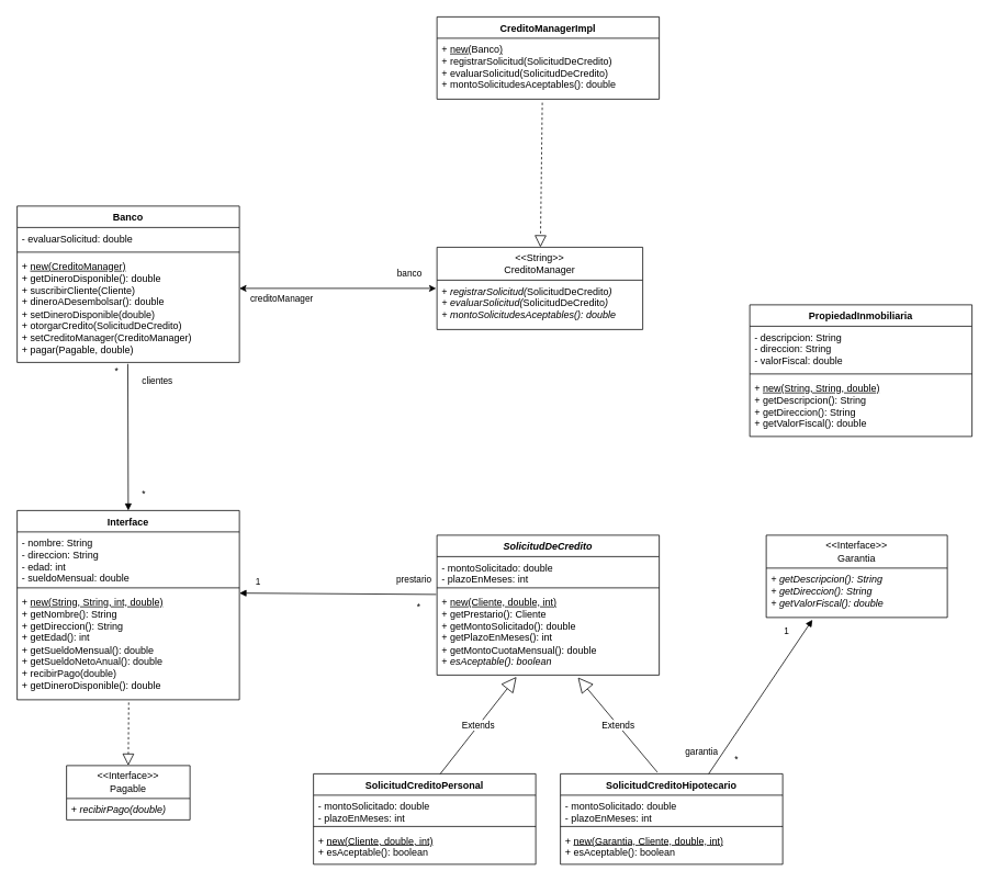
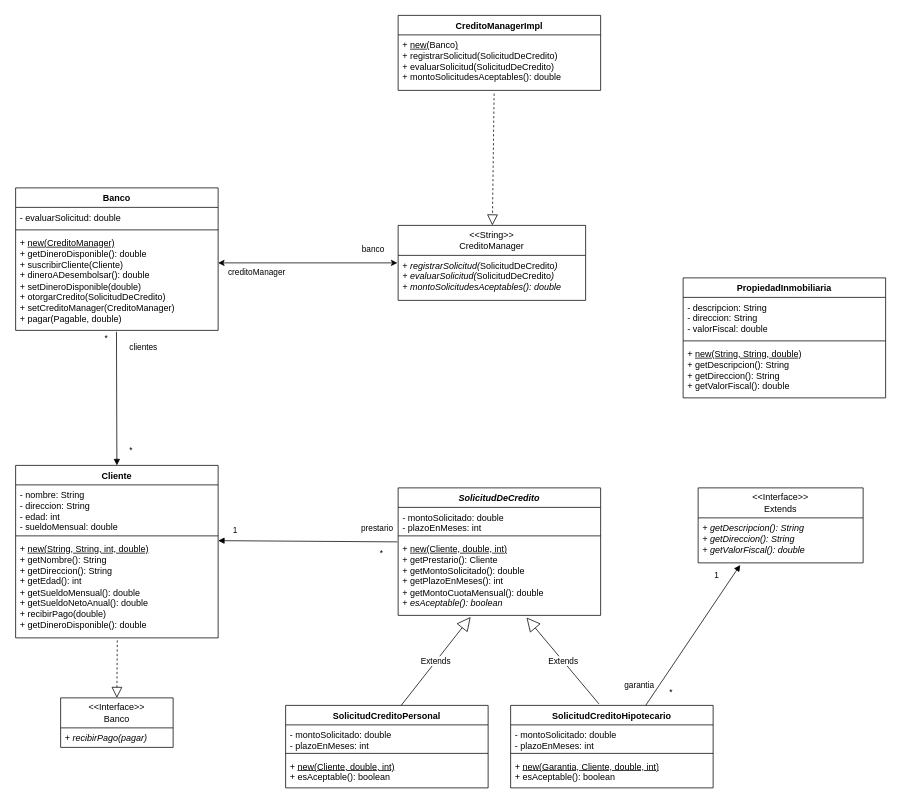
  <mxCell id="0" />
  <mxCell id="1" parent="0" />
  <mxCell id="2" value="Banco" style="swimlane;fontStyle=1;align=center;verticalAlign=top;childLayout=stackLayout;horizontal=1;startSize=26;horizontalStack=0;resizeParent=1;resizeParentMax=0;resizeLast=0;collapsible=1;marginBottom=0;whiteSpace=wrap;html=1;" parent="1" vertex="1"><mxGeometry x="20" y="250" width="270" height="190" as="geometry" /></mxCell>
  <mxCell id="3" value="- evaluarSolicitud: double" style="text;strokeColor=none;fillColor=none;align=left;verticalAlign=top;spacingLeft=4;spacingRight=4;overflow=hidden;rotatable=0;points=[[0,0.5],[1,0.5]];portConstraint=eastwest;whiteSpace=wrap;html=1;" parent="2" vertex="1"><mxGeometry y="26" width="270" height="26" as="geometry" /></mxCell>
  <mxCell id="4" value="" style="line;strokeWidth=1;fillColor=none;align=left;verticalAlign=middle;spacingTop=-1;spacingLeft=3;spacingRight=3;rotatable=0;labelPosition=right;points=[];portConstraint=eastwest;strokeColor=inherit;" parent="2" vertex="1"><mxGeometry y="52" width="270" height="8" as="geometry" /></mxCell>
  <mxCell id="5" value="+ &lt;u&gt;new(CreditoManager)&lt;/u&gt;&lt;br&gt;+ getDineroDisponible(): double&lt;br&gt;+ suscribirCliente(Cliente)&lt;br&gt;+ dineroADesembolsar(): double&lt;br&gt;+ setDineroDisponible(double)&lt;br&gt;+ otorgarCredito(SolicitudDeCredito)&lt;br&gt;+ setCreditoManager(CreditoManager)&lt;br&gt;+ pagar(Pagable, double)" style="text;strokeColor=none;fillColor=none;align=left;verticalAlign=top;spacingLeft=4;spacingRight=4;overflow=hidden;rotatable=0;points=[[0,0.5],[1,0.5]];portConstraint=eastwest;whiteSpace=wrap;html=1;" parent="2" vertex="1"><mxGeometry y="60" width="270" height="130" as="geometry" /></mxCell>
- <mxCell id="6" value="Interface" style="swimlane;fontStyle=1;align=center;verticalAlign=top;childLayout=stackLayout;horizontal=1;startSize=26;horizontalStack=0;resizeParent=1;resizeParentMax=0;resizeLast=0;collapsible=1;marginBottom=0;whiteSpace=wrap;html=1;" parent="1" vertex="1"><mxGeometry x="20" y="620" width="270" height="230" as="geometry" /></mxCell>
+ <mxCell id="6" value="Cliente" style="swimlane;fontStyle=1;align=center;verticalAlign=top;childLayout=stackLayout;horizontal=1;startSize=26;horizontalStack=0;resizeParent=1;resizeParentMax=0;resizeLast=0;collapsible=1;marginBottom=0;whiteSpace=wrap;html=1;" parent="1" vertex="1"><mxGeometry x="20" y="620" width="270" height="230" as="geometry" /></mxCell>
  <mxCell id="7" value="- nombre: String&lt;br&gt;- direccion: String&lt;br&gt;- edad: int&lt;br&gt;- sueldoMensual: double" style="text;strokeColor=none;fillColor=none;align=left;verticalAlign=top;spacingLeft=4;spacingRight=4;overflow=hidden;rotatable=0;points=[[0,0.5],[1,0.5]];portConstraint=eastwest;whiteSpace=wrap;html=1;" parent="6" vertex="1"><mxGeometry y="26" width="270" height="64" as="geometry" /></mxCell>
  <mxCell id="8" value="" style="line;strokeWidth=1;fillColor=none;align=left;verticalAlign=middle;spacingTop=-1;spacingLeft=3;spacingRight=3;rotatable=0;labelPosition=right;points=[];portConstraint=eastwest;strokeColor=inherit;" parent="6" vertex="1"><mxGeometry y="90" width="270" height="8" as="geometry" /></mxCell>
  <mxCell id="9" value="+ &lt;u&gt;new(String, String, int, double)&lt;br&gt;&lt;/u&gt;+ getNombre(): String&lt;br&gt;+ getDireccion(): String&lt;br&gt;+ getEdad(): int&lt;br&gt;+ getSueldoMensual(): double&lt;br&gt;+ getSueldoNetoAnual(): double&lt;br&gt;+ recibirPago(double)&lt;br&gt;+ getDineroDisponible(): double" style="text;strokeColor=none;fillColor=none;align=left;verticalAlign=top;spacingLeft=4;spacingRight=4;overflow=hidden;rotatable=0;points=[[0,0.5],[1,0.5]];portConstraint=eastwest;whiteSpace=wrap;html=1;" parent="6" vertex="1"><mxGeometry y="98" width="270" height="132" as="geometry" /></mxCell>
- <mxCell id="10" value="&amp;lt;&amp;lt;Interface&amp;gt;&amp;gt;&lt;br&gt;Pagable" style="swimlane;fontStyle=0;childLayout=stackLayout;horizontal=1;startSize=40;fillColor=none;horizontalStack=0;resizeParent=1;resizeParentMax=0;resizeLast=0;collapsible=1;marginBottom=0;whiteSpace=wrap;html=1;" parent="1" vertex="1"><mxGeometry x="80" y="930" width="150" height="66" as="geometry" /></mxCell>
- <mxCell id="11" value="+ &lt;i&gt;recibirPago(double)&lt;/i&gt;" style="text;strokeColor=none;fillColor=none;align=left;verticalAlign=top;spacingLeft=4;spacingRight=4;overflow=hidden;rotatable=0;points=[[0,0.5],[1,0.5]];portConstraint=eastwest;whiteSpace=wrap;html=1;" parent="10" vertex="1"><mxGeometry y="40" width="150" height="26" as="geometry" /></mxCell>
+ <mxCell id="10" value="&amp;lt;&amp;lt;Interface&amp;gt;&amp;gt;&lt;br&gt;Banco" style="swimlane;fontStyle=0;childLayout=stackLayout;horizontal=1;startSize=40;fillColor=none;horizontalStack=0;resizeParent=1;resizeParentMax=0;resizeLast=0;collapsible=1;marginBottom=0;whiteSpace=wrap;html=1;" parent="1" vertex="1"><mxGeometry x="80" y="930" width="150" height="66" as="geometry" /></mxCell>
+ <mxCell id="11" value="+ &lt;i&gt;recibirPago(pagar)&lt;/i&gt;" style="text;strokeColor=none;fillColor=none;align=left;verticalAlign=top;spacingLeft=4;spacingRight=4;overflow=hidden;rotatable=0;points=[[0,0.5],[1,0.5]];portConstraint=eastwest;whiteSpace=wrap;html=1;" parent="10" vertex="1"><mxGeometry y="40" width="150" height="26" as="geometry" /></mxCell>
  <mxCell id="12" value="" style="endArrow=block;dashed=1;endFill=0;endSize=12;html=1;rounded=0;exitX=0.502;exitY=1.025;exitDx=0;exitDy=0;exitPerimeter=0;entryX=0.5;entryY=0;entryDx=0;entryDy=0;" parent="1" source="9" target="10" edge="1"><mxGeometry width="160" relative="1" as="geometry"><mxPoint x="160" y="1040" as="sourcePoint" /><mxPoint x="320" y="1040" as="targetPoint" /></mxGeometry></mxCell>
  <mxCell id="13" value="clientes" style="endArrow=block;endFill=1;html=1;align=left;verticalAlign=top;rounded=0;entryX=0.5;entryY=0;entryDx=0;entryDy=0;exitX=0.498;exitY=1.014;exitDx=0;exitDy=0;exitPerimeter=0;" parent="1" source="5" target="6" edge="1"><mxGeometry x="-0.911" y="16" relative="1" as="geometry"><mxPoint x="190" y="450" as="sourcePoint" /><mxPoint x="350" y="450" as="targetPoint" /><mxPoint as="offset" /></mxGeometry></mxCell>
  <mxCell id="14" value="*" style="edgeLabel;resizable=0;html=1;align=left;verticalAlign=bottom;" parent="13" connectable="0" vertex="1"><mxGeometry x="-1" relative="1" as="geometry"><mxPoint x="16" y="166" as="offset" /></mxGeometry></mxCell>
  <mxCell id="15" value="&amp;lt;&amp;lt;String&amp;gt;&amp;gt;&lt;br&gt;CreditoManager" style="swimlane;fontStyle=0;childLayout=stackLayout;horizontal=1;startSize=40;fillColor=none;horizontalStack=0;resizeParent=1;resizeParentMax=0;resizeLast=0;collapsible=1;marginBottom=0;whiteSpace=wrap;html=1;" parent="1" vertex="1"><mxGeometry x="530" y="300" width="250" height="100" as="geometry" /></mxCell>
  <mxCell id="16" value="+ &lt;i&gt;registrarSolicitud(&lt;/i&gt;SolicitudDeCredito&lt;i style=&quot;background-color: initial;&quot;&gt;)&lt;/i&gt;&lt;br&gt;&lt;i&gt;+ evaluarSolicitud(&lt;/i&gt;SolicitudDeCredito&lt;i style=&quot;background-color: initial;&quot;&gt;)&lt;br&gt;+ montoSolicitudesAceptables(): double&lt;br&gt;&lt;/i&gt;" style="text;strokeColor=none;fillColor=none;align=left;verticalAlign=top;spacingLeft=4;spacingRight=4;overflow=hidden;rotatable=0;points=[[0,0.5],[1,0.5]];portConstraint=eastwest;whiteSpace=wrap;html=1;" parent="15" vertex="1"><mxGeometry y="40" width="250" height="60" as="geometry" /></mxCell>
  <mxCell id="17" value="CreditoManagerImpl" style="swimlane;fontStyle=1;align=center;verticalAlign=top;childLayout=stackLayout;horizontal=1;startSize=26;horizontalStack=0;resizeParent=1;resizeParentMax=0;resizeLast=0;collapsible=1;marginBottom=0;whiteSpace=wrap;html=1;" parent="1" vertex="1"><mxGeometry x="530" y="20" width="270" height="100" as="geometry" /></mxCell>
  <mxCell id="18" value="+ &lt;u&gt;new(&lt;/u&gt;Banco&lt;u style=&quot;background-color: initial;&quot;&gt;)&lt;/u&gt;&lt;br&gt;+&amp;nbsp;registrarSolicitud(SolicitudDeCredito&lt;span style=&quot;background-color: initial;&quot;&gt;)&lt;/span&gt;&lt;br&gt;+ evaluarSolicitud(SolicitudDeCredito)&lt;br&gt;+ montoSolicitudesAceptables(): double&lt;br&gt;&lt;span style=&quot;background-color: initial;&quot;&gt;&lt;br&gt;&lt;/span&gt;" style="text;strokeColor=none;fillColor=none;align=left;verticalAlign=top;spacingLeft=4;spacingRight=4;overflow=hidden;rotatable=0;points=[[0,0.5],[1,0.5]];portConstraint=eastwest;whiteSpace=wrap;html=1;" parent="17" vertex="1"><mxGeometry y="26" width="270" height="74" as="geometry" /></mxCell>
  <mxCell id="19" value="" style="endArrow=classic;html=1;rounded=0;endFill=1;startArrow=classic;startFill=1;" parent="1" edge="1"><mxGeometry relative="1" as="geometry"><mxPoint x="290" y="350" as="sourcePoint" /><mxPoint x="529" y="350" as="targetPoint" /></mxGeometry></mxCell>
  <mxCell id="20" value="banco" style="edgeLabel;resizable=0;html=1;align=left;verticalAlign=bottom;" parent="19" connectable="0" vertex="1"><mxGeometry x="-1" relative="1" as="geometry"><mxPoint x="190" y="-10" as="offset" /></mxGeometry></mxCell>
  <mxCell id="21" value="creditoManager" style="edgeLabel;resizable=0;html=1;align=right;verticalAlign=bottom;" parent="19" connectable="0" vertex="1"><mxGeometry x="1" relative="1" as="geometry"><mxPoint x="-149" y="20" as="offset" /></mxGeometry></mxCell>
  <mxCell id="22" value="" style="endArrow=block;dashed=1;endFill=0;endSize=12;html=1;rounded=0;exitX=0.474;exitY=1.058;exitDx=0;exitDy=0;exitPerimeter=0;" parent="1" source="18" target="15" edge="1"><mxGeometry width="160" relative="1" as="geometry"><mxPoint x="500" y="120" as="sourcePoint" /><mxPoint x="665" y="140" as="targetPoint" /></mxGeometry></mxCell>
  <mxCell id="23" value="&lt;i&gt;SolicitudDeCredito&lt;/i&gt;" style="swimlane;fontStyle=1;align=center;verticalAlign=top;childLayout=stackLayout;horizontal=1;startSize=26;horizontalStack=0;resizeParent=1;resizeParentMax=0;resizeLast=0;collapsible=1;marginBottom=0;whiteSpace=wrap;html=1;" parent="1" vertex="1"><mxGeometry x="530" y="650" width="270" height="170" as="geometry" /></mxCell>
  <mxCell id="24" value="- montoSolicitado: double&lt;br&gt;- plazoEnMeses: int" style="text;strokeColor=none;fillColor=none;align=left;verticalAlign=top;spacingLeft=4;spacingRight=4;overflow=hidden;rotatable=0;points=[[0,0.5],[1,0.5]];portConstraint=eastwest;whiteSpace=wrap;html=1;" parent="23" vertex="1"><mxGeometry y="26" width="270" height="34" as="geometry" /></mxCell>
  <mxCell id="25" value="" style="line;strokeWidth=1;fillColor=none;align=left;verticalAlign=middle;spacingTop=-1;spacingLeft=3;spacingRight=3;rotatable=0;labelPosition=right;points=[];portConstraint=eastwest;strokeColor=inherit;" parent="23" vertex="1"><mxGeometry y="60" width="270" height="8" as="geometry" /></mxCell>
  <mxCell id="26" value="+ &lt;u&gt;new(Cliente, double, int)&lt;/u&gt;&lt;br&gt;+ getPrestario(): Cliente&lt;br&gt;+ getMontoSolicitado(): double&lt;br&gt;+ getPlazoEnMeses(): int&lt;br&gt;+ getMontoCuotaMensual(): double&lt;br&gt;+ &lt;i&gt;esAceptable(): boolean&lt;/i&gt;" style="text;strokeColor=none;fillColor=none;align=left;verticalAlign=top;spacingLeft=4;spacingRight=4;overflow=hidden;rotatable=0;points=[[0,0.5],[1,0.5]];portConstraint=eastwest;whiteSpace=wrap;html=1;" parent="23" vertex="1"><mxGeometry y="68" width="270" height="102" as="geometry" /></mxCell>
  <mxCell id="27" value="prestario" style="endArrow=block;endFill=1;html=1;align=left;verticalAlign=top;rounded=0;entryX=1;entryY=0.018;entryDx=0;entryDy=0;entryPerimeter=0;" parent="1" target="9" edge="1"><mxGeometry x="-0.578" y="-31" relative="1" as="geometry"><mxPoint x="529" y="722" as="sourcePoint" /><mxPoint x="300" y="710" as="targetPoint" /><mxPoint as="offset" /></mxGeometry></mxCell>
  <mxCell id="28" value="1" style="edgeLabel;resizable=0;html=1;align=left;verticalAlign=bottom;" parent="27" connectable="0" vertex="1"><mxGeometry x="-1" relative="1" as="geometry"><mxPoint x="-221" y="-8" as="offset" /></mxGeometry></mxCell>
  <mxCell id="29" value="*" style="edgeLabel;resizable=0;html=1;align=left;verticalAlign=bottom;" parent="1" connectable="0" vertex="1"><mxGeometry x="319.54" y="723.752" as="geometry"><mxPoint x="184" y="21" as="offset" /></mxGeometry></mxCell>
  <mxCell id="30" value="*" style="edgeLabel;resizable=0;html=1;align=left;verticalAlign=bottom;" parent="1" connectable="0" vertex="1"><mxGeometry x="150.46" y="607.68" as="geometry"><mxPoint x="-13" y="-149" as="offset" /></mxGeometry></mxCell>
  <mxCell id="31" value="SolicitudCreditoPersonal" style="swimlane;fontStyle=1;align=center;verticalAlign=top;childLayout=stackLayout;horizontal=1;startSize=26;horizontalStack=0;resizeParent=1;resizeParentMax=0;resizeLast=0;collapsible=1;marginBottom=0;whiteSpace=wrap;html=1;" parent="1" vertex="1"><mxGeometry x="380" y="940" width="270" height="110" as="geometry" /></mxCell>
  <mxCell id="32" value="- montoSolicitado: double&lt;br&gt;- plazoEnMeses: int" style="text;strokeColor=none;fillColor=none;align=left;verticalAlign=top;spacingLeft=4;spacingRight=4;overflow=hidden;rotatable=0;points=[[0,0.5],[1,0.5]];portConstraint=eastwest;whiteSpace=wrap;html=1;" parent="31" vertex="1"><mxGeometry y="26" width="270" height="34" as="geometry" /></mxCell>
  <mxCell id="33" value="" style="line;strokeWidth=1;fillColor=none;align=left;verticalAlign=middle;spacingTop=-1;spacingLeft=3;spacingRight=3;rotatable=0;labelPosition=right;points=[];portConstraint=eastwest;strokeColor=inherit;" parent="31" vertex="1"><mxGeometry y="60" width="270" height="8" as="geometry" /></mxCell>
  <mxCell id="34" value="+ &lt;u&gt;new(Cliente, double, int)&lt;/u&gt;&lt;br&gt;+ esAceptable(): boolean" style="text;strokeColor=none;fillColor=none;align=left;verticalAlign=top;spacingLeft=4;spacingRight=4;overflow=hidden;rotatable=0;points=[[0,0.5],[1,0.5]];portConstraint=eastwest;whiteSpace=wrap;html=1;" parent="31" vertex="1"><mxGeometry y="68" width="270" height="42" as="geometry" /></mxCell>
  <mxCell id="35" value="SolicitudCreditoHipotecario" style="swimlane;fontStyle=1;align=center;verticalAlign=top;childLayout=stackLayout;horizontal=1;startSize=26;horizontalStack=0;resizeParent=1;resizeParentMax=0;resizeLast=0;collapsible=1;marginBottom=0;whiteSpace=wrap;html=1;" parent="1" vertex="1"><mxGeometry x="680" y="940" width="270" height="110" as="geometry" /></mxCell>
  <mxCell id="36" value="- montoSolicitado: double&lt;br&gt;- plazoEnMeses: int" style="text;strokeColor=none;fillColor=none;align=left;verticalAlign=top;spacingLeft=4;spacingRight=4;overflow=hidden;rotatable=0;points=[[0,0.5],[1,0.5]];portConstraint=eastwest;whiteSpace=wrap;html=1;" parent="35" vertex="1"><mxGeometry y="26" width="270" height="34" as="geometry" /></mxCell>
  <mxCell id="37" value="" style="line;strokeWidth=1;fillColor=none;align=left;verticalAlign=middle;spacingTop=-1;spacingLeft=3;spacingRight=3;rotatable=0;labelPosition=right;points=[];portConstraint=eastwest;strokeColor=inherit;" parent="35" vertex="1"><mxGeometry y="60" width="270" height="8" as="geometry" /></mxCell>
  <mxCell id="38" value="+ &lt;u&gt;new(Garantia, Cliente, double, int)&lt;/u&gt;&lt;br&gt;+ esAceptable(): boolean" style="text;strokeColor=none;fillColor=none;align=left;verticalAlign=top;spacingLeft=4;spacingRight=4;overflow=hidden;rotatable=0;points=[[0,0.5],[1,0.5]];portConstraint=eastwest;whiteSpace=wrap;html=1;" parent="35" vertex="1"><mxGeometry y="68" width="270" height="42" as="geometry" /></mxCell>
  <mxCell id="39" value="Extends" style="endArrow=block;endSize=16;endFill=0;html=1;rounded=0;exitX=0.57;exitY=0.002;exitDx=0;exitDy=0;exitPerimeter=0;entryX=0.358;entryY=1.021;entryDx=0;entryDy=0;entryPerimeter=0;" parent="1" source="31" target="26" edge="1"><mxGeometry width="160" relative="1" as="geometry"><mxPoint x="600" y="920" as="sourcePoint" /><mxPoint x="760" y="920" as="targetPoint" /></mxGeometry></mxCell>
  <mxCell id="40" value="Extends" style="endArrow=block;endSize=16;endFill=0;html=1;rounded=0;exitX=0.436;exitY=-0.018;exitDx=0;exitDy=0;exitPerimeter=0;entryX=0.634;entryY=1.028;entryDx=0;entryDy=0;entryPerimeter=0;" parent="1" source="35" target="26" edge="1"><mxGeometry width="160" relative="1" as="geometry"><mxPoint x="544" y="950" as="sourcePoint" /><mxPoint x="621" y="834" as="targetPoint" /></mxGeometry></mxCell>
- <mxCell id="41" value="&amp;lt;&amp;lt;Interface&amp;gt;&amp;gt;&lt;br&gt;Garantia" style="swimlane;fontStyle=0;childLayout=stackLayout;horizontal=1;startSize=40;fillColor=none;horizontalStack=0;resizeParent=1;resizeParentMax=0;resizeLast=0;collapsible=1;marginBottom=0;whiteSpace=wrap;html=1;" parent="1" vertex="1"><mxGeometry x="930" y="650" width="220" height="100" as="geometry" /></mxCell>
+ <mxCell id="41" value="&amp;lt;&amp;lt;Interface&amp;gt;&amp;gt;&lt;br&gt;Extends" style="swimlane;fontStyle=0;childLayout=stackLayout;horizontal=1;startSize=40;fillColor=none;horizontalStack=0;resizeParent=1;resizeParentMax=0;resizeLast=0;collapsible=1;marginBottom=0;whiteSpace=wrap;html=1;" parent="1" vertex="1"><mxGeometry x="930" y="650" width="220" height="100" as="geometry" /></mxCell>
  <mxCell id="42" value="&lt;i&gt;+ getDescripcion(): String&lt;br&gt;+ getDireccion(): String&lt;br&gt;+ getValorFiscal(): double&lt;/i&gt;" style="text;strokeColor=none;fillColor=none;align=left;verticalAlign=top;spacingLeft=4;spacingRight=4;overflow=hidden;rotatable=0;points=[[0,0.5],[1,0.5]];portConstraint=eastwest;whiteSpace=wrap;html=1;" parent="41" vertex="1"><mxGeometry y="40" width="220" height="60" as="geometry" /></mxCell>
  <mxCell id="43" value="garantia" style="endArrow=block;endFill=1;html=1;align=left;verticalAlign=top;rounded=0;exitX=0.667;exitY=0;exitDx=0;exitDy=0;exitPerimeter=0;entryX=0.255;entryY=1.046;entryDx=0;entryDy=0;entryPerimeter=0;" parent="1" source="35" target="42" edge="1"><mxGeometry x="-0.855" y="47" relative="1" as="geometry"><mxPoint x="900" y="820" as="sourcePoint" /><mxPoint x="1060" y="820" as="targetPoint" /><mxPoint as="offset" /></mxGeometry></mxCell>
  <mxCell id="44" value="1" style="edgeLabel;resizable=0;html=1;align=left;verticalAlign=bottom;" parent="43" connectable="0" vertex="1"><mxGeometry x="-1" relative="1" as="geometry"><mxPoint x="90" y="-166" as="offset" /></mxGeometry></mxCell>
  <mxCell id="45" value="*" style="edgeLabel;resizable=0;html=1;align=left;verticalAlign=bottom;" parent="43" connectable="0" vertex="1"><mxGeometry x="-1" relative="1" as="geometry"><mxPoint x="30" y="-10" as="offset" /></mxGeometry></mxCell>
  <mxCell id="46" value="PropiedadInmobiliaria" style="swimlane;fontStyle=1;align=center;verticalAlign=top;childLayout=stackLayout;horizontal=1;startSize=26;horizontalStack=0;resizeParent=1;resizeParentMax=0;resizeLast=0;collapsible=1;marginBottom=0;whiteSpace=wrap;html=1;" parent="1" vertex="1"><mxGeometry x="910" y="370" width="270" height="160" as="geometry" /></mxCell>
  <mxCell id="47" value="- descripcion: String&lt;br&gt;- direccion: String&lt;br&gt;- valorFiscal: double" style="text;strokeColor=none;fillColor=none;align=left;verticalAlign=top;spacingLeft=4;spacingRight=4;overflow=hidden;rotatable=0;points=[[0,0.5],[1,0.5]];portConstraint=eastwest;whiteSpace=wrap;html=1;" parent="46" vertex="1"><mxGeometry y="26" width="270" height="54" as="geometry" /></mxCell>
  <mxCell id="48" value="" style="line;strokeWidth=1;fillColor=none;align=left;verticalAlign=middle;spacingTop=-1;spacingLeft=3;spacingRight=3;rotatable=0;labelPosition=right;points=[];portConstraint=eastwest;strokeColor=inherit;" parent="46" vertex="1"><mxGeometry y="80" width="270" height="8" as="geometry" /></mxCell>
  <mxCell id="49" value="+ &lt;u&gt;new(String, String, double)&lt;/u&gt;&lt;br&gt;+ getDescripcion(): String&lt;br&gt;+ getDireccion(): String&lt;br&gt;+ getValorFiscal(): double" style="text;strokeColor=none;fillColor=none;align=left;verticalAlign=top;spacingLeft=4;spacingRight=4;overflow=hidden;rotatable=0;points=[[0,0.5],[1,0.5]];portConstraint=eastwest;whiteSpace=wrap;html=1;" parent="46" vertex="1"><mxGeometry y="88" width="270" height="72" as="geometry" /></mxCell>
